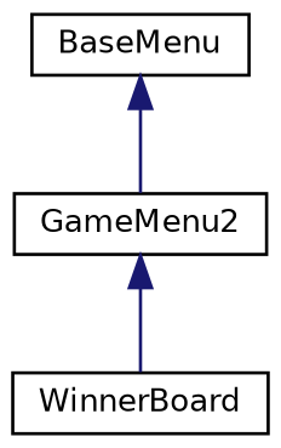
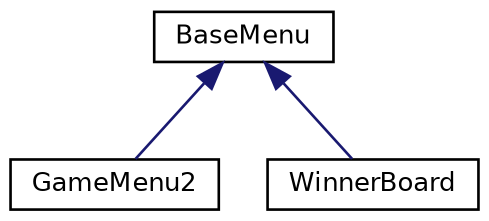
  digraph {
    rankdir=TB
    node [color=black fillcolor=white fontname=Helvetica fontsize=10 shape=record style=filled]
    edge [color=midnightblue dir=back fontname=Helvetica fontsize=10 labelfontname=Helvetica labelfontsize=10 style=solid]
    n1 [height=0.2 label=BaseMenu width=0.4]
    n2 [height=0.2 label=GameMenu2 width=0.4]
    n3 [height=0.2 label=WinnerBoard width=0.4]
    n1 -> n2
-   n2 -> n3
+   n1 -> n3
  }
